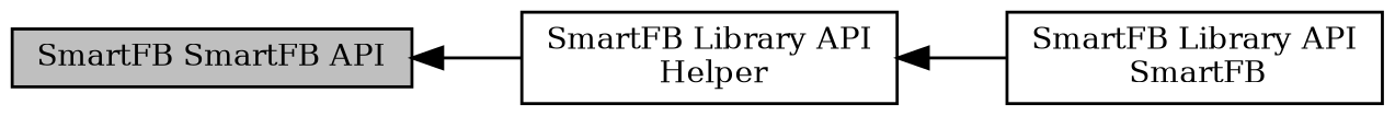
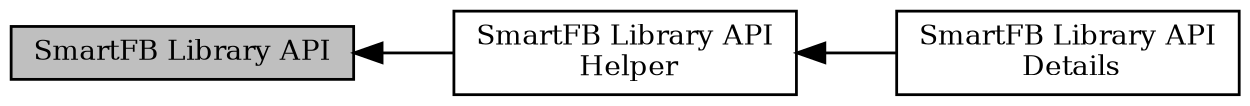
  digraph {
    fontname="DejaVu Serif"
    rankdir=LR
    node [color=black fontname="DejaVu Serif" fontsize=10 shape=box]
    edge [dir=back fontname="DejaVu Serif" fontsize=10 labelfontname=Helvetica labelfontsize=10 shape=plaintext style=solid]
-   n1 [height=0.2 label="SmartFB Library API\l SmartFB" width=0.4]
+   n1 [height=0.2 label="SmartFB Library API\l Details" width=0.4]
    n2 [height=0.2 label="SmartFB Library API\l Helper" width=0.4]
-   n3 [fillcolor=grey75 fontcolor=black height=0.2 label="SmartFB SmartFB API" style=filled width=0.4]
+   n3 [fillcolor=grey75 fontcolor=black height=0.2 label="SmartFB Library API" style=filled width=0.4]
    n2 -> n1
    n3 -> n2
  }
